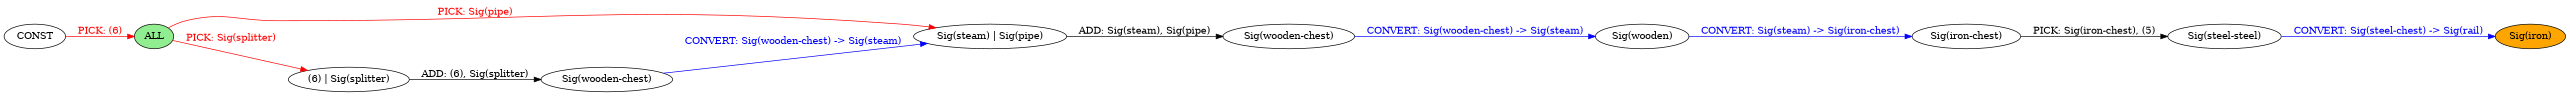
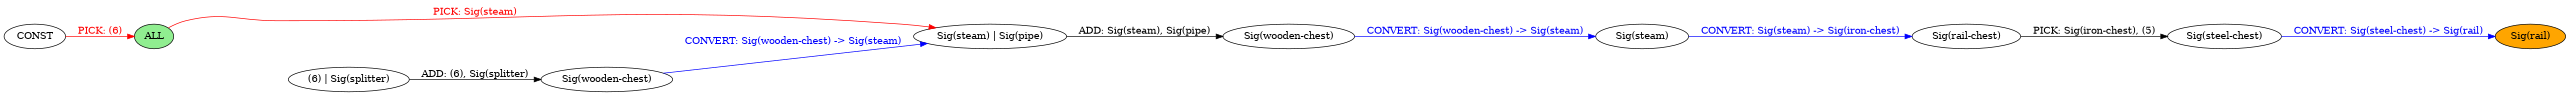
  strict digraph {
    nodesep=1
    rankdir=LR
    node [fillcolor=white style=filled]
    edge [color=blue fontcolor=blue]
    n1 [label="Sig(wooden-chest)"]
    n2 [label="Sig(steam) | Sig(pipe)"]
    n3 [label="Sig(wooden-chest)"]
    n4 [label=CONST]
    n5 [fillcolor=lightgreen label=ALL]
    n6 [label="(6) | Sig(splitter)"]
-   n7 [label="Sig(wooden)"]
-   n8 [label="Sig(iron-chest)"]
-   n9 [label="Sig(steel-steel)"]
-   n10 [fillcolor=orange label="Sig(iron)"]
+   n7 [label="Sig(steam)"]
+   n8 [label="Sig(rail-chest)"]
+   n9 [label="Sig(steel-chest)"]
+   n10 [fillcolor=orange label="Sig(rail)"]
    n1 -> n2 [label="CONVERT: Sig(wooden-chest) -> Sig(steam)"]
    n2 -> n3 [color=black fontcolor=black label="ADD: Sig(steam), Sig(pipe)"]
    n3 -> n7 [label="CONVERT: Sig(wooden-chest) -> Sig(steam)"]
    n4 -> n5 [color=red fontcolor=red label="PICK: (6)"]
-   n5 -> n2 [color=red fontcolor=red label="PICK: Sig(pipe)"]
-   n5 -> n6 [color=red fontcolor=red label="PICK: Sig(splitter)"]
+   n5 -> n2 [color=red fontcolor=red label="PICK: Sig(steam)"]
    n6 -> n1 [color=black fontcolor=black label="ADD: (6), Sig(splitter)"]
    n7 -> n8 [label="CONVERT: Sig(steam) -> Sig(iron-chest)"]
    n8 -> n9 [color=black fontcolor=black label="PICK: Sig(iron-chest), (5)"]
    n9 -> n10 [label="CONVERT: Sig(steel-chest) -> Sig(rail)"]
  }
